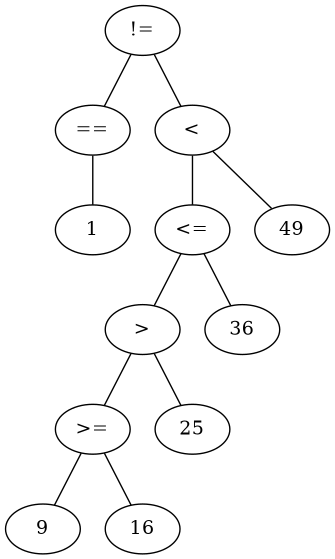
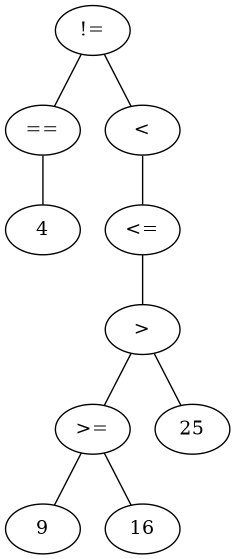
  graph {
    n1 [label="!="]
    n2 [label="=="]
    n3 [label="<"]
-   n4 [label=1]
+   n4 [label=4]
    n5 [label="<="]
-   n6 [label=49]
    n7 [label=">"]
-   n8 [label=36]
    n9 [label=">="]
    n10 [label=25]
    n11 [label=9]
    n12 [label=16]
    n1 -- n2
    n1 -- n3
    n2 -- n4
    n3 -- n5
-   n3 -- n6
    n5 -- n7
-   n5 -- n8
    n7 -- n9
    n7 -- n10
    n9 -- n11
    n9 -- n12
  }
